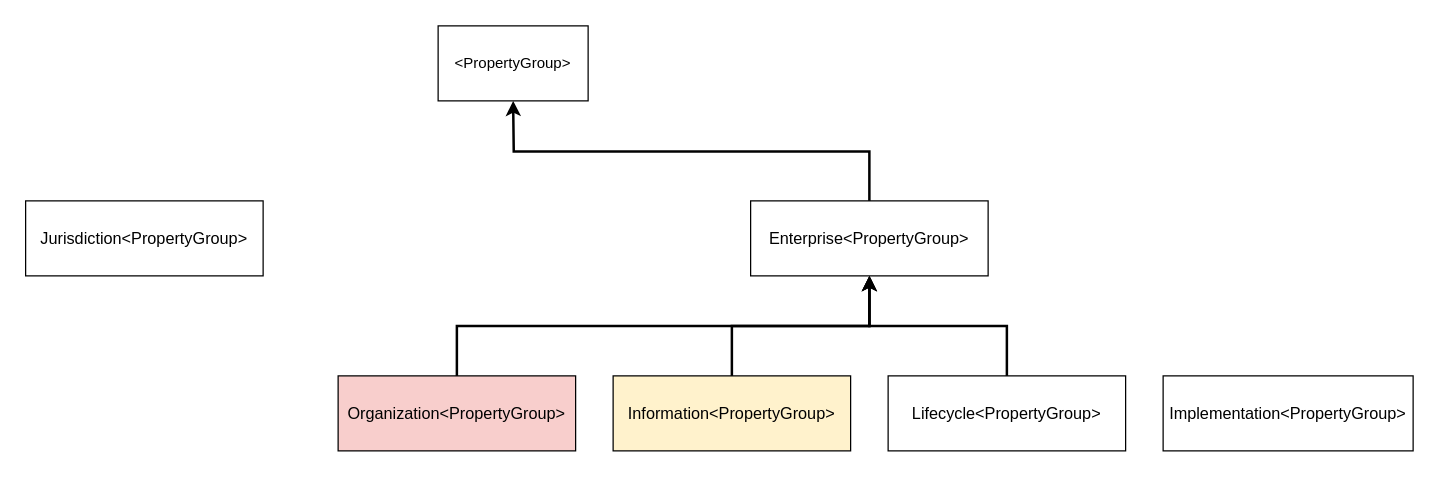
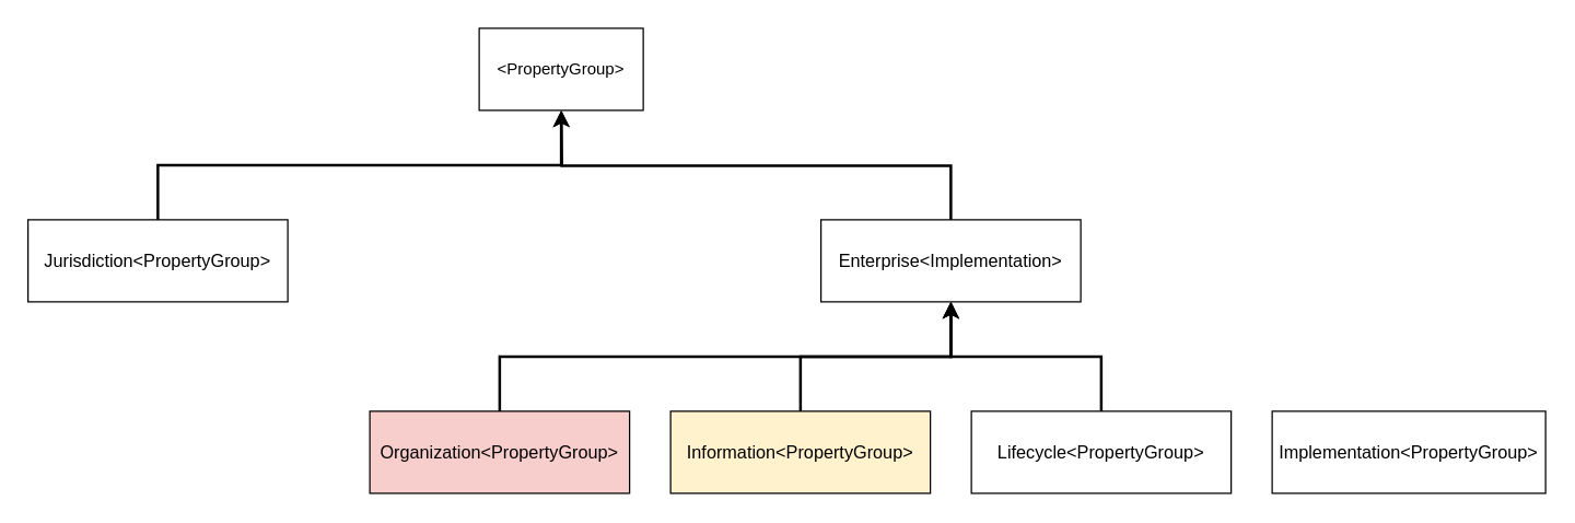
  <mxCell id="0" />
  <mxCell id="1" parent="0" />
  <mxCell id="2" style="edgeStyle=orthogonalEdgeStyle;rounded=0;orthogonalLoop=1;jettySize=auto;html=1;exitX=0.5;exitY=0;exitDx=0;exitDy=0;entryX=0.5;entryY=1;entryDx=0;entryDy=0;strokeWidth=2;" edge="1" parent="1" source="3" target="13"><mxGeometry relative="1" as="geometry" /></mxCell>
  <mxCell id="3" value="&lt;font style=&quot;font-size: 13px;&quot;&gt;Organization&amp;lt;PropertyGroup&amp;gt;&lt;/font&gt;" style="rounded=0;whiteSpace=wrap;html=1;fillColor=#f8cecc;" vertex="1" parent="1"><mxGeometry x="270" y="300" width="190" height="60" as="geometry" /></mxCell>
  <mxCell id="4" value="&amp;lt;PropertyGroup&amp;gt;" style="rounded=0;whiteSpace=wrap;html=1;" vertex="1" parent="1"><mxGeometry x="350" y="20" width="120" height="60" as="geometry" /></mxCell>
  <mxCell id="5" style="edgeStyle=orthogonalEdgeStyle;rounded=0;orthogonalLoop=1;jettySize=auto;html=1;exitX=0.5;exitY=0;exitDx=0;exitDy=0;entryX=0.5;entryY=1;entryDx=0;entryDy=0;strokeWidth=2;" edge="1" parent="1" source="6" target="13"><mxGeometry relative="1" as="geometry" /></mxCell>
  <mxCell id="6" value="&lt;font style=&quot;font-size: 13px;&quot;&gt;Information&amp;lt;PropertyGroup&amp;gt;&lt;/font&gt;" style="rounded=0;whiteSpace=wrap;html=1;fillColor=#fff2cc;" vertex="1" parent="1"><mxGeometry x="490" y="300" width="190" height="60" as="geometry" /></mxCell>
  <mxCell id="7" style="edgeStyle=orthogonalEdgeStyle;rounded=0;orthogonalLoop=1;jettySize=auto;html=1;exitX=0.5;exitY=0;exitDx=0;exitDy=0;entryX=0.5;entryY=1;entryDx=0;entryDy=0;strokeWidth=2;" edge="1" parent="1" source="8" target="13"><mxGeometry relative="1" as="geometry" /></mxCell>
  <mxCell id="8" value="&lt;font style=&quot;font-size: 13px;&quot;&gt;Lifecycle&amp;lt;PropertyGroup&amp;gt;&lt;/font&gt;" style="rounded=0;whiteSpace=wrap;html=1;" vertex="1" parent="1"><mxGeometry x="710" y="300" width="190" height="60" as="geometry" /></mxCell>
  <mxCell id="9" value="&lt;font style=&quot;font-size: 13px;&quot;&gt;Implementation&amp;lt;PropertyGroup&amp;gt;&lt;/font&gt;" style="rounded=0;whiteSpace=wrap;html=1;" vertex="1" parent="1"><mxGeometry x="930" y="300" width="200" height="60" as="geometry" /></mxCell>
+ <mxCell id="10" style="edgeStyle=orthogonalEdgeStyle;rounded=0;orthogonalLoop=1;jettySize=auto;html=1;exitX=0.5;exitY=0;exitDx=0;exitDy=0;entryX=0.5;entryY=1;entryDx=0;entryDy=0;strokeWidth=2;" edge="1" parent="1" source="11" target="4"><mxGeometry relative="1" as="geometry" /></mxCell>
  <mxCell id="11" value="&lt;font style=&quot;font-size: 13px;&quot;&gt;Jurisdiction&amp;lt;PropertyGroup&amp;gt;&lt;/font&gt;" style="rounded=0;whiteSpace=wrap;html=1;" vertex="1" parent="1"><mxGeometry x="20" y="160" width="190" height="60" as="geometry" /></mxCell>
  <mxCell id="12" style="edgeStyle=orthogonalEdgeStyle;rounded=0;orthogonalLoop=1;jettySize=auto;html=1;exitX=0.5;exitY=0;exitDx=0;exitDy=0;strokeWidth=2;" edge="1" parent="1" source="13"><mxGeometry relative="1" as="geometry"><mxPoint x="410" y="80" as="targetPoint" /></mxGeometry></mxCell>
- <mxCell id="13" value="&lt;font style=&quot;font-size: 13px;&quot;&gt;Enterprise&amp;lt;PropertyGroup&amp;gt;&lt;/font&gt;" style="rounded=0;whiteSpace=wrap;html=1;" vertex="1" parent="1"><mxGeometry x="600" y="160" width="190" height="60" as="geometry" /></mxCell>
+ <mxCell id="13" value="&lt;font style=&quot;font-size: 13px;&quot;&gt;Enterprise&amp;lt;Implementation&amp;gt;&lt;/font&gt;" style="rounded=0;whiteSpace=wrap;html=1;" vertex="1" parent="1"><mxGeometry x="600" y="160" width="190" height="60" as="geometry" /></mxCell>
